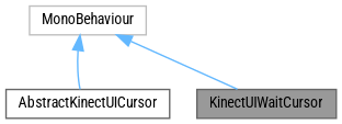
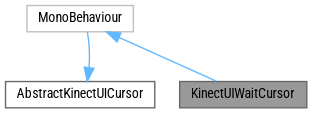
  digraph {
    fontname="Roboto Condensed"
    node [color=gray40 fillcolor=white fontname="Roboto Condensed" fontsize=10 shape=box style=filled]
    edge [color=steelblue1 dir=back fontname="Roboto Condensed" fontsize=10 labelfontname=Helvetica labelfontsize=10 style=solid]
    n1 [fillcolor=grey60 fontcolor=black height=0.2 label=KinectUIWaitCursor width=0.4]
    n2 [height=0.2 label=AbstractKinectUICursor width=0.4]
    n3 [color=grey75 height=0.2 label=MonoBehaviour width=0.4]
    n3 -> n1
-   n3 -> n2
+   n2 -> n3
  }
